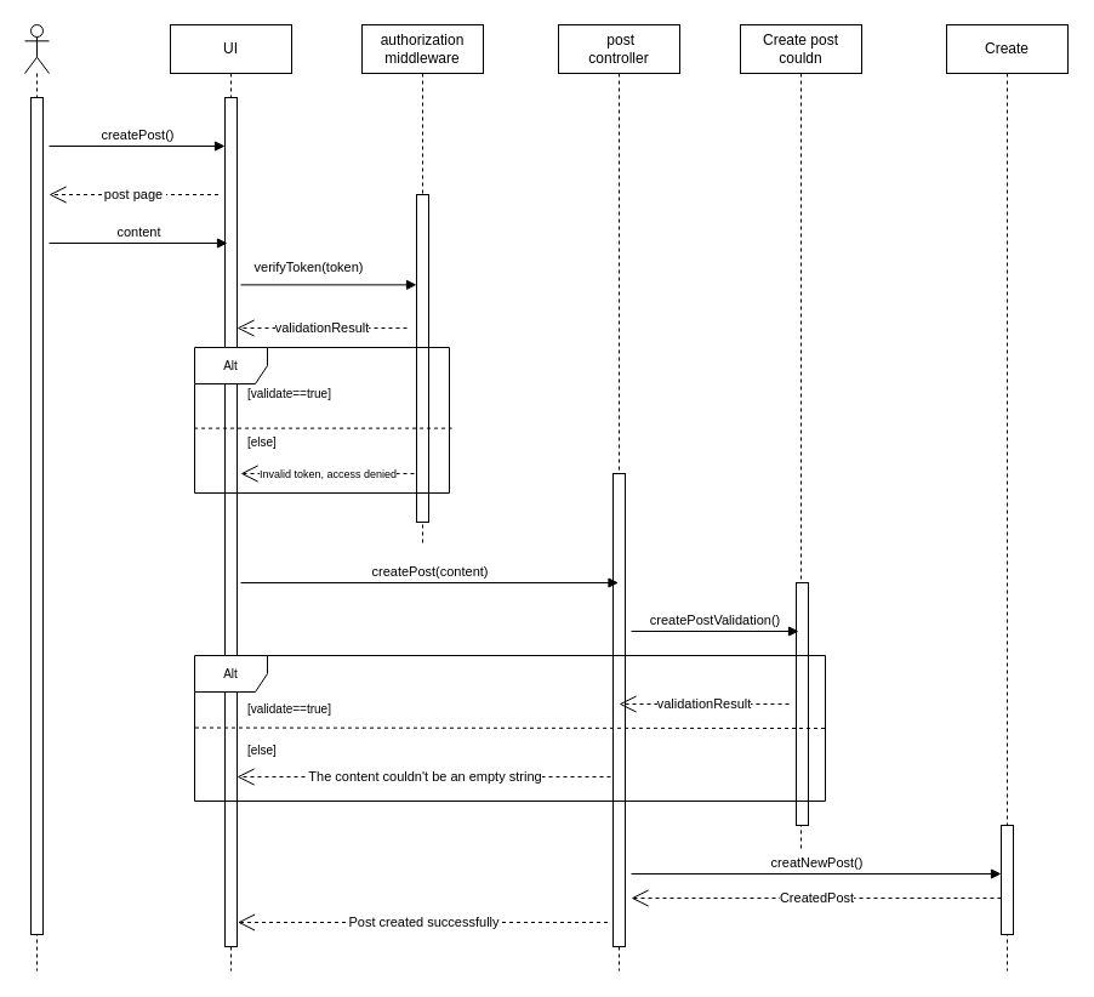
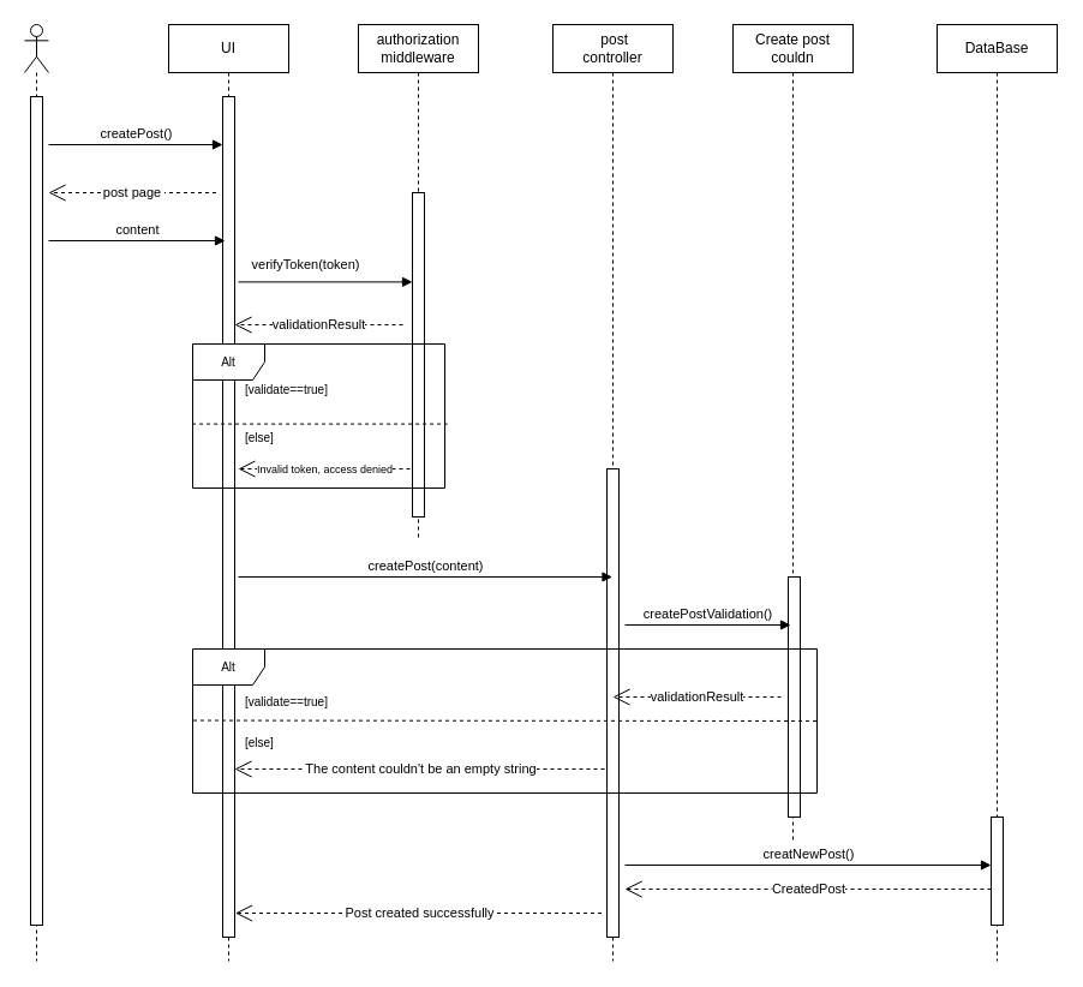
  <mxCell id="0" />
  <mxCell id="1" parent="0" />
  <mxCell id="2" value="" style="shape=umlLifeline;perimeter=lifelinePerimeter;whiteSpace=wrap;html=1;container=1;dropTarget=0;collapsible=0;recursiveResize=0;outlineConnect=0;portConstraint=eastwest;newEdgeStyle={&quot;curved&quot;:0,&quot;rounded&quot;:0};participant=umlActor;" parent="1" vertex="1"><mxGeometry x="20" y="20" width="20" height="780" as="geometry" /></mxCell>
  <mxCell id="3" value="" style="html=1;points=[[0,0,0,0,5],[0,1,0,0,-5],[1,0,0,0,5],[1,1,0,0,-5]];perimeter=orthogonalPerimeter;outlineConnect=0;targetShapes=umlLifeline;portConstraint=eastwest;newEdgeStyle={&quot;curved&quot;:0,&quot;rounded&quot;:0};" parent="2" vertex="1"><mxGeometry x="5" y="60" width="10" height="690" as="geometry" /></mxCell>
  <mxCell id="4" value="UI" style="shape=umlLifeline;perimeter=lifelinePerimeter;whiteSpace=wrap;html=1;container=1;dropTarget=0;collapsible=0;recursiveResize=0;outlineConnect=0;portConstraint=eastwest;newEdgeStyle={&quot;curved&quot;:0,&quot;rounded&quot;:0};" parent="1" vertex="1"><mxGeometry x="140" y="20" width="100" height="780" as="geometry" /></mxCell>
  <mxCell id="5" value="" style="html=1;points=[[0,0,0,0,5],[0,1,0,0,-5],[1,0,0,0,5],[1,1,0,0,-5]];perimeter=orthogonalPerimeter;outlineConnect=0;targetShapes=umlLifeline;portConstraint=eastwest;newEdgeStyle={&quot;curved&quot;:0,&quot;rounded&quot;:0};" parent="4" vertex="1"><mxGeometry x="45" y="60" width="10" height="700" as="geometry" /></mxCell>
  <mxCell id="6" value="authorization&lt;br&gt;middleware" style="shape=umlLifeline;perimeter=lifelinePerimeter;whiteSpace=wrap;html=1;container=1;dropTarget=0;collapsible=0;recursiveResize=0;outlineConnect=0;portConstraint=eastwest;newEdgeStyle={&quot;curved&quot;:0,&quot;rounded&quot;:0};" parent="1" vertex="1"><mxGeometry x="298" y="20" width="100" height="430" as="geometry" /></mxCell>
  <mxCell id="7" value="" style="html=1;points=[[0,0,0,0,5],[0,1,0,0,-5],[1,0,0,0,5],[1,1,0,0,-5]];perimeter=orthogonalPerimeter;outlineConnect=0;targetShapes=umlLifeline;portConstraint=eastwest;newEdgeStyle={&quot;curved&quot;:0,&quot;rounded&quot;:0};" parent="6" vertex="1"><mxGeometry x="45" y="140" width="10" height="270" as="geometry" /></mxCell>
  <mxCell id="8" value="&amp;nbsp;post&lt;br&gt;controller" style="shape=umlLifeline;perimeter=lifelinePerimeter;whiteSpace=wrap;html=1;container=1;dropTarget=0;collapsible=0;recursiveResize=0;outlineConnect=0;portConstraint=eastwest;newEdgeStyle={&quot;curved&quot;:0,&quot;rounded&quot;:0};" parent="1" vertex="1"><mxGeometry x="460" y="20" width="100" height="780" as="geometry" /></mxCell>
  <mxCell id="9" value="" style="html=1;points=[[0,0,0,0,5],[0,1,0,0,-5],[1,0,0,0,5],[1,1,0,0,-5]];perimeter=orthogonalPerimeter;outlineConnect=0;targetShapes=umlLifeline;portConstraint=eastwest;newEdgeStyle={&quot;curved&quot;:0,&quot;rounded&quot;:0};" parent="8" vertex="1"><mxGeometry x="45" y="370" width="10" height="390" as="geometry" /></mxCell>
  <mxCell id="10" value="Create post&lt;br style=&quot;border-color: var(--border-color);&quot;&gt;couldn" style="shape=umlLifeline;perimeter=lifelinePerimeter;whiteSpace=wrap;html=1;container=1;dropTarget=0;collapsible=0;recursiveResize=0;outlineConnect=0;portConstraint=eastwest;newEdgeStyle={&quot;curved&quot;:0,&quot;rounded&quot;:0};" parent="1" vertex="1"><mxGeometry x="610" y="20" width="100" height="680" as="geometry" /></mxCell>
  <mxCell id="11" value="" style="html=1;points=[[0,0,0,0,5],[0,1,0,0,-5],[1,0,0,0,5],[1,1,0,0,-5]];perimeter=orthogonalPerimeter;outlineConnect=0;targetShapes=umlLifeline;portConstraint=eastwest;newEdgeStyle={&quot;curved&quot;:0,&quot;rounded&quot;:0};" parent="10" vertex="1"><mxGeometry x="46" y="460" width="10" height="200" as="geometry" /></mxCell>
  <mxCell id="12" value="createPost()" style="html=1;verticalAlign=bottom;endArrow=block;curved=0;rounded=0;" parent="1" edge="1"><mxGeometry width="80" relative="1" as="geometry"><mxPoint x="40" y="120" as="sourcePoint" /><mxPoint x="185" y="120" as="targetPoint" /></mxGeometry></mxCell>
  <mxCell id="13" value="post page&amp;nbsp;" style="endArrow=open;endSize=12;dashed=1;html=1;rounded=0;" parent="1" edge="1"><mxGeometry x="-0.004" width="160" relative="1" as="geometry"><mxPoint x="179.5" y="160" as="sourcePoint" /><mxPoint x="40" y="160" as="targetPoint" /><mxPoint as="offset" /></mxGeometry></mxCell>
  <mxCell id="14" value="content" style="html=1;verticalAlign=bottom;endArrow=block;curved=0;rounded=0;" parent="1" edge="1"><mxGeometry width="80" relative="1" as="geometry"><mxPoint x="40" y="200" as="sourcePoint" /><mxPoint x="187" y="200" as="targetPoint" /></mxGeometry></mxCell>
  <mxCell id="15" value="verifyToken(token)" style="html=1;verticalAlign=bottom;endArrow=block;curved=0;rounded=0;" parent="1" edge="1"><mxGeometry x="-0.241" y="5" width="80" relative="1" as="geometry"><mxPoint x="198" y="234.37" as="sourcePoint" /><mxPoint x="343" y="234.37" as="targetPoint" /><mxPoint x="1" as="offset" /></mxGeometry></mxCell>
  <mxCell id="16" value="createPostValidation()" style="html=1;verticalAlign=bottom;endArrow=block;curved=0;rounded=0;" parent="1" edge="1"><mxGeometry width="80" relative="1" as="geometry"><mxPoint x="520" y="520" as="sourcePoint" /><mxPoint x="658" y="520" as="targetPoint" /></mxGeometry></mxCell>
  <mxCell id="17" value="validationResult" style="endArrow=open;endSize=12;dashed=1;html=1;rounded=0;" parent="1" edge="1"><mxGeometry x="-0.002" width="160" relative="1" as="geometry"><mxPoint x="650" y="580" as="sourcePoint" /><mxPoint x="510" y="580" as="targetPoint" /><mxPoint as="offset" /></mxGeometry></mxCell>
  <mxCell id="18" value="&lt;font style=&quot;font-size: 10px;&quot;&gt;Alt&lt;/font&gt;" style="shape=umlFrame;whiteSpace=wrap;html=1;pointerEvents=0;" parent="1" vertex="1"><mxGeometry x="160" y="540" width="520" height="120" as="geometry" /></mxCell>
  <mxCell id="19" value="&lt;font style=&quot;font-size: 10px;&quot;&gt;[validate==true]&lt;/font&gt;" style="text;strokeColor=none;fillColor=none;align=left;verticalAlign=top;spacingLeft=4;spacingRight=4;overflow=hidden;rotatable=0;points=[[0,0.5],[1,0.5]];portConstraint=eastwest;whiteSpace=wrap;html=1;" parent="1" vertex="1"><mxGeometry x="198" y="310" width="100" height="26" as="geometry" /></mxCell>
  <mxCell id="20" value="&lt;font style=&quot;font-size: 10px;&quot;&gt;[else]&lt;br&gt;&lt;/font&gt;" style="text;strokeColor=none;fillColor=none;align=left;verticalAlign=top;spacingLeft=4;spacingRight=4;overflow=hidden;rotatable=0;points=[[0,0.5],[1,0.5]];portConstraint=eastwest;whiteSpace=wrap;html=1;" parent="1" vertex="1"><mxGeometry x="198" y="350" width="100" height="26" as="geometry" /></mxCell>
  <mxCell id="21" value="&lt;font style=&quot;font-size: 9px;&quot;&gt;Invalid token, access denied&lt;/font&gt;" style="endArrow=open;endSize=12;dashed=1;html=1;rounded=0;" parent="1" edge="1"><mxGeometry x="-0.004" width="160" relative="1" as="geometry"><mxPoint x="341" y="390" as="sourcePoint" /><mxPoint x="198" y="390" as="targetPoint" /><mxPoint as="offset" /></mxGeometry></mxCell>
- <mxCell id="22" value="Create" style="shape=umlLifeline;perimeter=lifelinePerimeter;whiteSpace=wrap;html=1;container=1;dropTarget=0;collapsible=0;recursiveResize=0;outlineConnect=0;portConstraint=eastwest;newEdgeStyle={&quot;curved&quot;:0,&quot;rounded&quot;:0};" parent="1" vertex="1"><mxGeometry x="780" y="20" width="100" height="780" as="geometry" /></mxCell>
+ <mxCell id="22" value="DataBase" style="shape=umlLifeline;perimeter=lifelinePerimeter;whiteSpace=wrap;html=1;container=1;dropTarget=0;collapsible=0;recursiveResize=0;outlineConnect=0;portConstraint=eastwest;newEdgeStyle={&quot;curved&quot;:0,&quot;rounded&quot;:0};" parent="1" vertex="1"><mxGeometry x="780" y="20" width="100" height="780" as="geometry" /></mxCell>
  <mxCell id="23" value="" style="html=1;points=[[0,0,0,0,5],[0,1,0,0,-5],[1,0,0,0,5],[1,1,0,0,-5]];perimeter=orthogonalPerimeter;outlineConnect=0;targetShapes=umlLifeline;portConstraint=eastwest;newEdgeStyle={&quot;curved&quot;:0,&quot;rounded&quot;:0};" parent="22" vertex="1"><mxGeometry x="45" y="660" width="10" height="90" as="geometry" /></mxCell>
  <mxCell id="24" value="" style="endArrow=none;dashed=1;html=1;rounded=0;exitX=-0.002;exitY=0.555;exitDx=0;exitDy=0;exitPerimeter=0;entryX=1.01;entryY=0.555;entryDx=0;entryDy=0;entryPerimeter=0;" parent="1" source="26" target="26" edge="1"><mxGeometry width="50" height="50" relative="1" as="geometry"><mxPoint x="160" y="349.52" as="sourcePoint" /><mxPoint x="359.37" y="370.48" as="targetPoint" /><Array as="points" /></mxGeometry></mxCell>
  <mxCell id="25" value="The content couldn't be an empty string" style="endArrow=open;endSize=12;dashed=1;html=1;rounded=0;" parent="1" target="5" edge="1"><mxGeometry x="-0.005" width="160" relative="1" as="geometry"><mxPoint x="503" y="640" as="sourcePoint" /><mxPoint x="360" y="640" as="targetPoint" /><mxPoint as="offset" /></mxGeometry></mxCell>
  <mxCell id="26" value="&lt;font style=&quot;font-size: 10px;&quot;&gt;Alt&lt;/font&gt;" style="shape=umlFrame;whiteSpace=wrap;html=1;pointerEvents=0;" parent="1" vertex="1"><mxGeometry x="160" y="286" width="210" height="120" as="geometry" /></mxCell>
  <mxCell id="27" value="validationResult" style="endArrow=open;endSize=12;dashed=1;html=1;rounded=0;" parent="1" edge="1"><mxGeometry x="-0.002" width="160" relative="1" as="geometry"><mxPoint x="335" y="270" as="sourcePoint" /><mxPoint x="195" y="270" as="targetPoint" /><mxPoint as="offset" /></mxGeometry></mxCell>
  <mxCell id="28" value="createPost(content)" style="html=1;verticalAlign=bottom;endArrow=block;curved=0;rounded=0;" parent="1" target="8" edge="1"><mxGeometry width="80" relative="1" as="geometry"><mxPoint x="198" y="480" as="sourcePoint" /><mxPoint x="346" y="480" as="targetPoint" /></mxGeometry></mxCell>
  <mxCell id="29" value="&lt;font style=&quot;font-size: 10px;&quot;&gt;[validate==true]&lt;/font&gt;" style="text;strokeColor=none;fillColor=none;align=left;verticalAlign=top;spacingLeft=4;spacingRight=4;overflow=hidden;rotatable=0;points=[[0,0.5],[1,0.5]];portConstraint=eastwest;whiteSpace=wrap;html=1;" parent="1" vertex="1"><mxGeometry x="198" y="570" width="100" height="26" as="geometry" /></mxCell>
  <mxCell id="30" value="" style="endArrow=none;dashed=1;html=1;rounded=0;exitX=0.001;exitY=0.496;exitDx=0;exitDy=0;exitPerimeter=0;" parent="1" source="18" edge="1"><mxGeometry width="50" height="50" relative="1" as="geometry"><mxPoint x="170" y="600" as="sourcePoint" /><mxPoint x="680" y="600" as="targetPoint" /><Array as="points" /></mxGeometry></mxCell>
  <mxCell id="31" value="&lt;font style=&quot;font-size: 10px;&quot;&gt;[else]&lt;br&gt;&lt;/font&gt;" style="text;strokeColor=none;fillColor=none;align=left;verticalAlign=top;spacingLeft=4;spacingRight=4;overflow=hidden;rotatable=0;points=[[0,0.5],[1,0.5]];portConstraint=eastwest;whiteSpace=wrap;html=1;" parent="1" vertex="1"><mxGeometry x="198" y="604" width="100" height="26" as="geometry" /></mxCell>
  <mxCell id="32" value="creatNewPost()" style="html=1;verticalAlign=bottom;endArrow=block;curved=0;rounded=0;" parent="1" target="23" edge="1"><mxGeometry width="80" relative="1" as="geometry"><mxPoint x="520" y="720" as="sourcePoint" /><mxPoint x="668" y="720" as="targetPoint" /><mxPoint as="offset" /></mxGeometry></mxCell>
  <mxCell id="33" value="CreatedPost" style="endArrow=open;endSize=12;dashed=1;html=1;rounded=0;" parent="1" edge="1"><mxGeometry x="-0.002" width="160" relative="1" as="geometry"><mxPoint x="825" y="740" as="sourcePoint" /><mxPoint x="520" y="740" as="targetPoint" /><mxPoint as="offset" /></mxGeometry></mxCell>
  <mxCell id="34" value="Post created successfully" style="endArrow=open;endSize=12;dashed=1;html=1;rounded=0;" parent="1" edge="1"><mxGeometry x="-0.002" width="160" relative="1" as="geometry"><mxPoint x="500.5" y="760" as="sourcePoint" /><mxPoint x="195.5" y="760" as="targetPoint" /><mxPoint as="offset" /></mxGeometry></mxCell>
